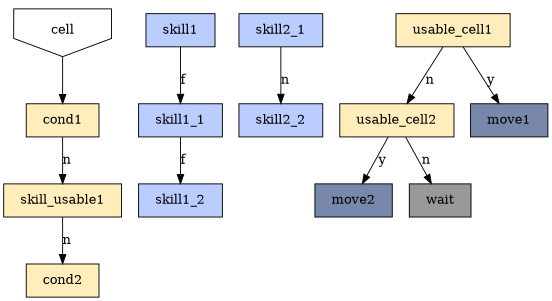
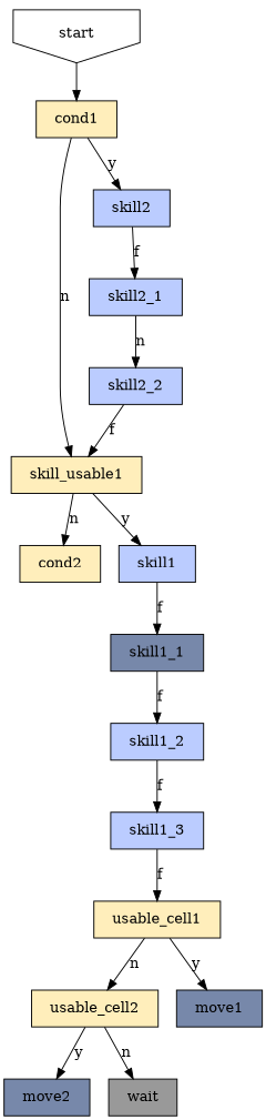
  digraph {
    concentrate=true
    fixedsize=true
    node [margin="0.25,0.125" shape=rect fillcolor="#BBCCFF" style=filled]
-   start [shape=invhouse label=cell fillcolor="" style=""]
+   start [shape=invhouse fillcolor="" style=""]
    cond1 [fillcolor="#FFEEBB"]
    skill_usable1 [fillcolor="#FFEEBB"]
+   skill2
    cond2 [fillcolor="#FFEEBB"]
    skill1
    skill2_1
-   skill1_1
+   skill1_1 [fillcolor="#7788aa"]
    usable_cell1 [fillcolor="#FFEEBB"]
    usable_cell2 [fillcolor="#FFEEBB"]
    move1 [fillcolor="#7788aa"]
    move2 [fillcolor="#7788aa"]
    wait [fillcolor="#999999"]
    skill1_2
+   skill1_3
    skill2_2
    start -> cond1
    cond1 -> skill_usable1 [label=n]
+   cond1 -> skill2 [label=y]
    skill_usable1 -> cond2 [label=n]
+   skill_usable1 -> skill1 [label=y]
+   skill2 -> skill2_1 [label=f]
    skill1 -> skill1_1 [label=f]
    skill2_1 -> skill2_2 [label=n]
    skill1_1 -> skill1_2 [label=f]
    usable_cell1 -> usable_cell2 [label=n]
    usable_cell1 -> move1 [label=y]
    usable_cell2 -> move2 [label=y]
    usable_cell2 -> wait [label=n]
+   skill1_2 -> skill1_3 [label=f]
+   skill1_3 -> usable_cell1 [label=f]
+   skill2_2 -> skill_usable1 [label=f]
  }
